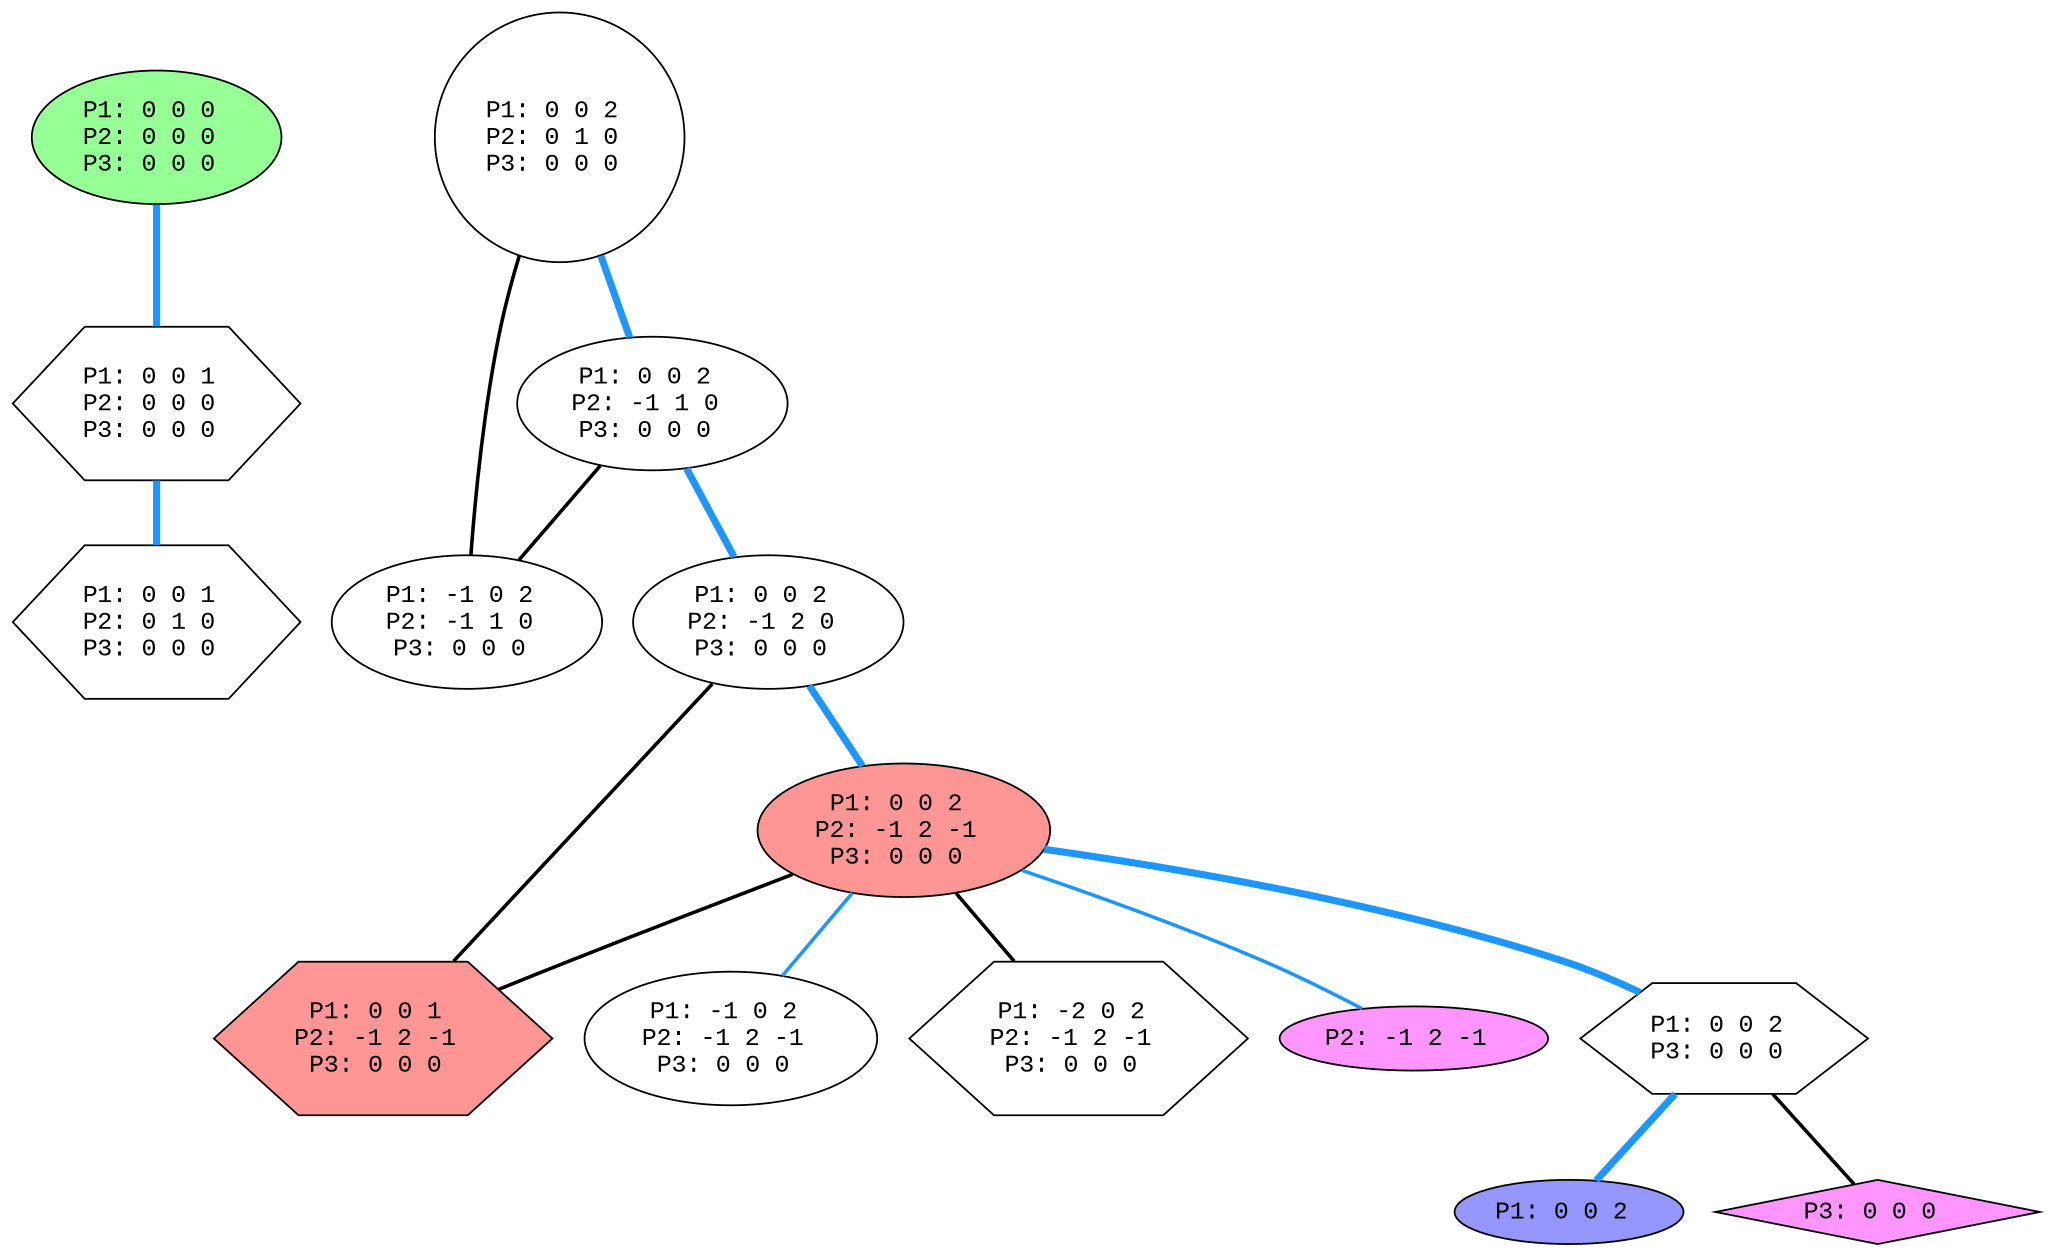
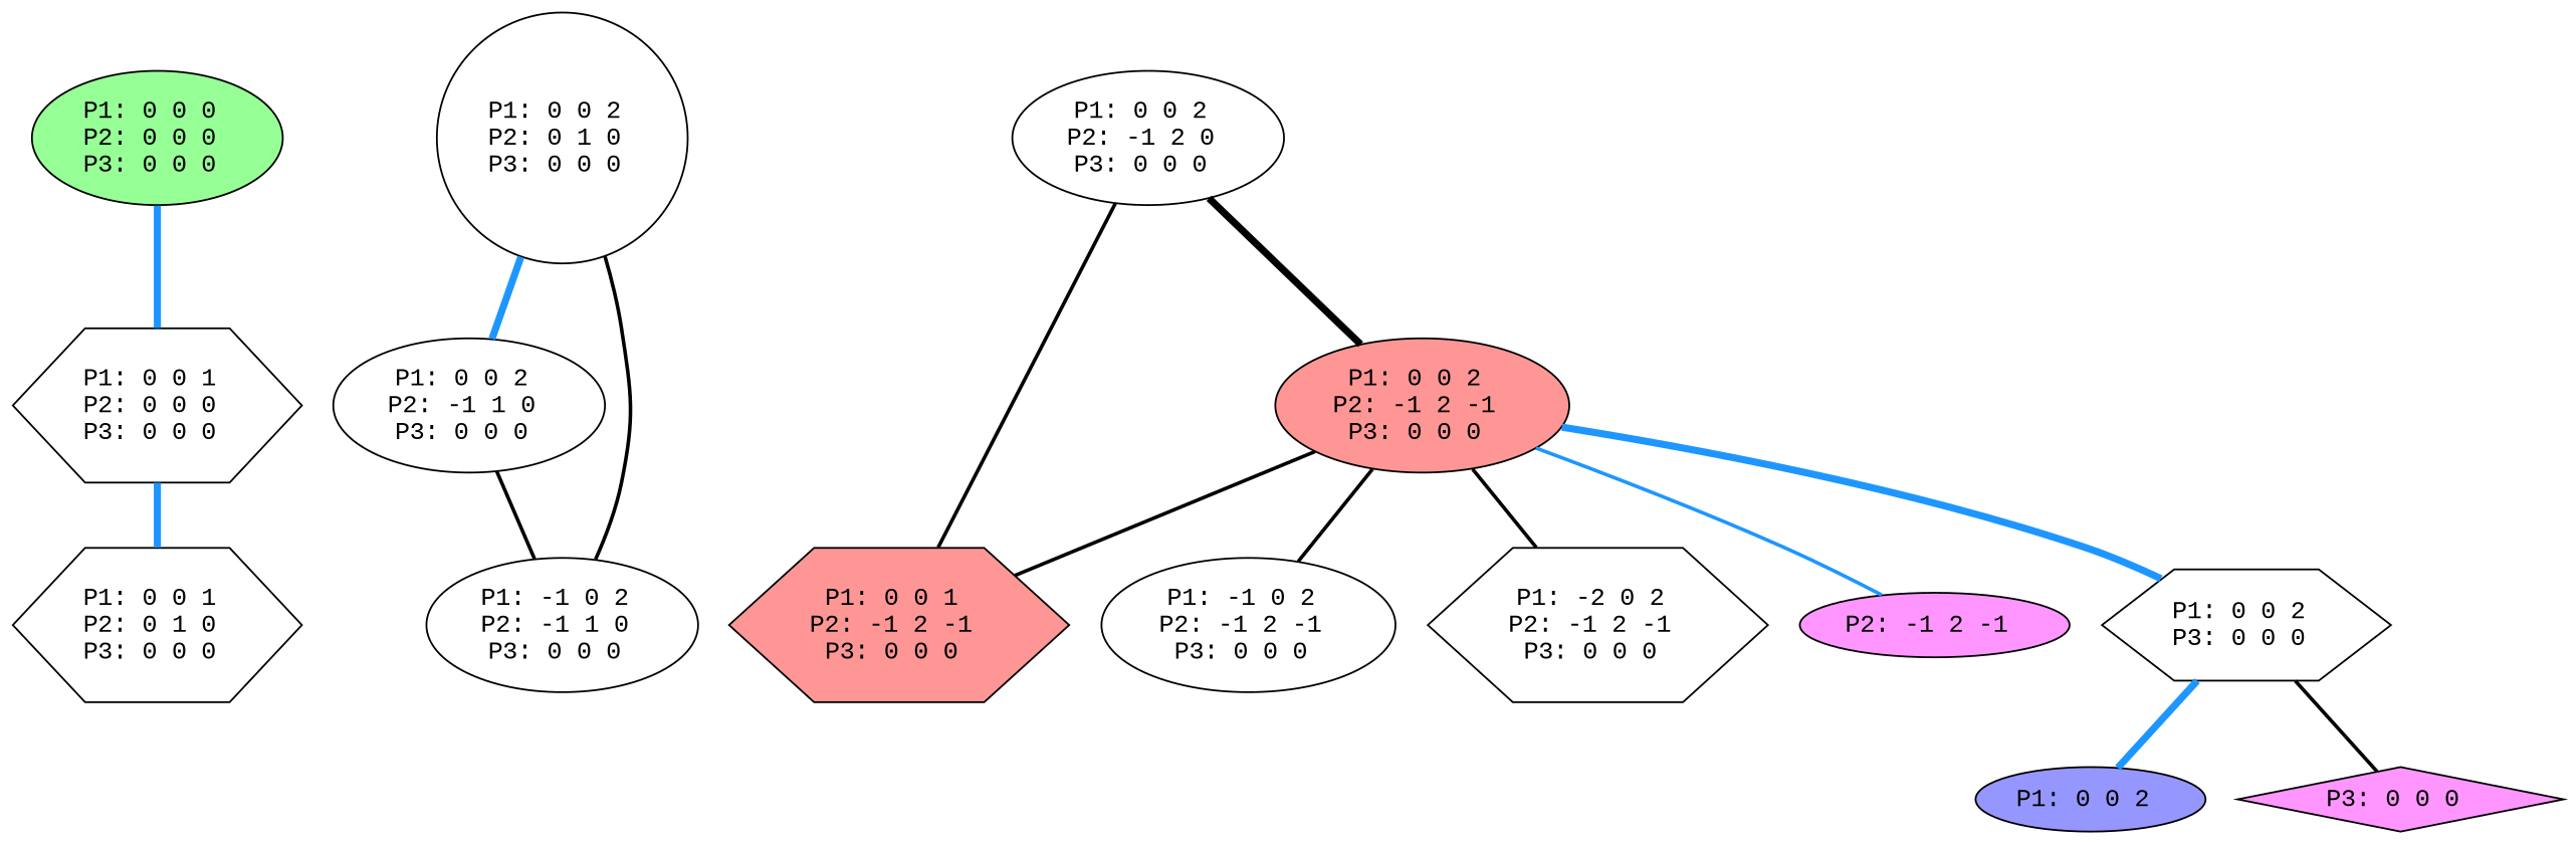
  graph {
    color=black
    fontname="Liberation Mono"
    node [fontname="Liberation Mono" shape=ellipse]
    edge [color="#1E96FF" fontname="Liberation Mono" style=bold]
    n1 [fillcolor="#96FF96" label="P1: 0 0 0 \nP2: 0 0 0 \nP3: 0 0 0 \n" style=filled]
    n2 [label="P1: 0 0 1 \nP2: 0 0 0 \nP3: 0 0 0 \n" shape=hexagon]
    n3 [label="P1: 0 0 1 \nP2: 0 1 0 \nP3: 0 0 0 \n" shape=hexagon]
    n4 [label="P1: 0 0 2 \nP2: 0 1 0 \nP3: 0 0 0 \n" shape=circle]
    n5 [label="P1: 0 0 2 \nP2: -1 1 0 \nP3: 0 0 0 \n"]
    n6 [label="P1: -1 0 2 \nP2: -1 1 0 \nP3: 0 0 0 \n"]
    n7 [label="P1: 0 0 2 \nP2: -1 2 0 \nP3: 0 0 0 \n"]
    n8 [fillcolor="#FF9696" label="P1: 0 0 2 \nP2: -1 2 -1 \nP3: 0 0 0 \n" style=filled]
    n9 [fillcolor="#FF9696" label="P1: 0 0 1 \nP2: -1 2 -1 \nP3: 0 0 0 \n" shape=hexagon style=filled]
    n10 [label="P1: -1 0 2 \nP2: -1 2 -1 \nP3: 0 0 0 \n"]
    n11 [label="P1: -2 0 2 \nP2: -1 2 -1 \nP3: 0 0 0 \n" shape=hexagon]
    n12 [fillcolor="#FF96FF" label="P2: -1 2 -1 \n" style=filled]
    n13 [label="P1: 0 0 2 \nP3: 0 0 0 \n" shape=hexagon]
    n14 [fillcolor="#9696FF" label="P1: 0 0 2 \n" style=filled]
    n15 [fillcolor="#FF96FF" label="P3: 0 0 0 \n" shape=diamond style=filled]
    n1 -- n2 [penwidth=4.0]
    n2 -- n3 [penwidth=4.0]
    n4 -- n5 [penwidth=4.0]
    n4 -- n6 [color=black]
    n5 -- n6 [color=black]
-   n5 -- n7 [penwidth=4.0]
-   n7 -- n8 [penwidth=4.0]
+   n7 -- n8 [color=black penwidth=4.0]
    n7 -- n9 [color=black]
    n8 -- n9 [color=black]
-   n8 -- n10
+   n8 -- n10 [color=black]
    n8 -- n11 [color=black]
    n8 -- n12
    n8 -- n13 [penwidth=4.0]
    n13 -- n14 [penwidth=4.0]
    n13 -- n15 [color=black]
  }
